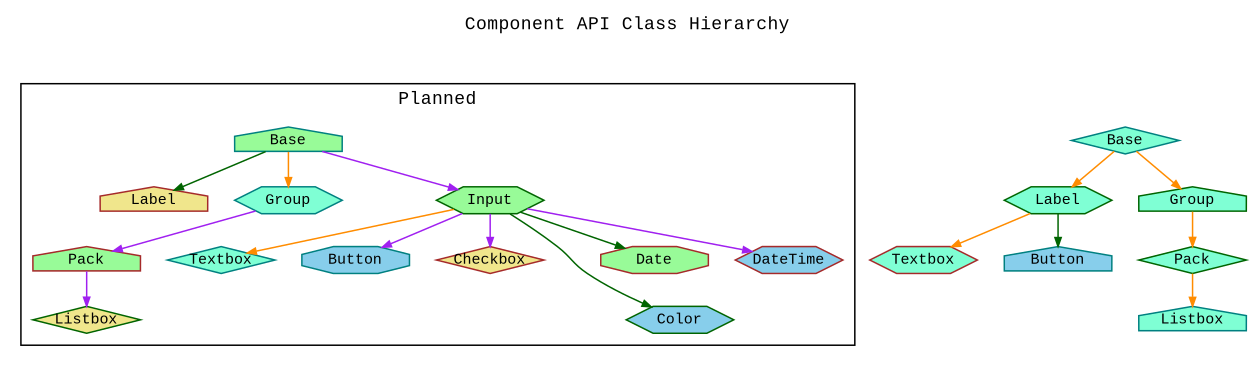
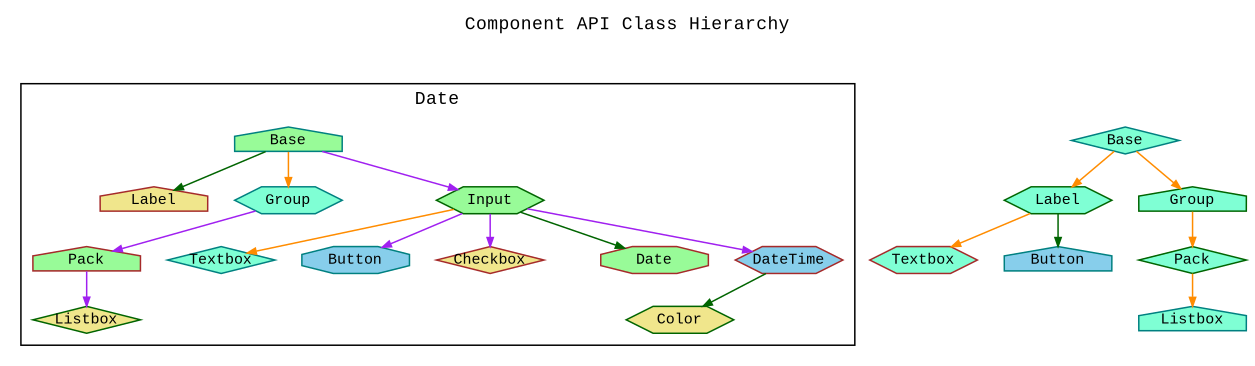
  digraph {
    fontname="Liberation Mono"
    fontsize=12
    label="Component API Class Hierarchy"
    labelloc=top
    rankdir=TB
    ranksep=0.3
    node [color=teal fillcolor=aquamarine fixedsize=true fontname="Liberation Mono" fontsize=10 shape=house style=filled]
    edge [arrowsize=0.6 color=darkorange fontname="Liberation Mono" fontsize=10]
    n1 [fillcolor=palegreen height=0.25 label=Base width=1]
    n2 [color=brown fillcolor=khaki height=0.25 label=Label width=1]
    n3 [height=0.25 label=Group shape=hexagon width=1]
    n4 [color=darkgreen fillcolor=palegreen height=0.25 label=Input shape=hexagon width=1]
    n5 [color=brown fillcolor=palegreen height=0.25 label=Pack width=1]
    n6 [color=darkgreen fillcolor=khaki height=0.25 label=Listbox shape=diamond width=1]
    n7 [height=0.25 label=Textbox shape=diamond width=1]
    n8 [fillcolor=skyblue height=0.25 label=Button shape=octagon width=1]
    n9 [color=brown fillcolor=khaki height=0.25 label=Checkbox shape=diamond width=1]
-   n10 [color=darkgreen fillcolor=skyblue height=0.25 label=Color shape=hexagon width=1]
+   n10 [color=darkgreen fillcolor=khaki height=0.25 label=Color shape=hexagon width=1]
    n11 [color=brown fillcolor=palegreen height=0.25 label=Date shape=octagon width=1]
    n12 [color=brown fillcolor=skyblue height=0.25 label=DateTime shape=hexagon width=1]
    n13 [height=0.25 label=Base shape=diamond width=1]
    n14 [color=darkgreen height=0.25 label=Label shape=hexagon width=1]
    n15 [color=darkgreen height=0.25 label=Group width=1]
    n16 [color=brown height=0.25 label=Textbox shape=hexagon width=1]
    n17 [fillcolor=skyblue height=0.25 label=Button width=1]
    n18 [color=darkgreen height=0.25 label=Pack shape=diamond width=1]
    n19 [height=0.25 label=Listbox width=1]
    subgraph cluster_1 {
-     label=Planned
+     label=Date
      n1
      n2
      n3
      n4
      n5
      n6
      n7
      n8
      n9
      n10
      n11
      n12
    }
    n1 -> n2 [color=darkgreen]
    n1 -> n3
    n1 -> n4 [color=purple]
    n3 -> n5 [color=purple]
    n4 -> n7
    n4 -> n8 [color=purple]
    n4 -> n9 [color=purple]
-   n4 -> n10 [color=darkgreen]
+   n12 -> n10 [color=darkgreen]
    n4 -> n11 [color=darkgreen]
    n4 -> n12 [color=purple]
    n5 -> n6 [color=purple]
    n13 -> n14
    n13 -> n15
    n14 -> n16
    n14 -> n17 [color=darkgreen]
    n15 -> n18
    n18 -> n19
  }
